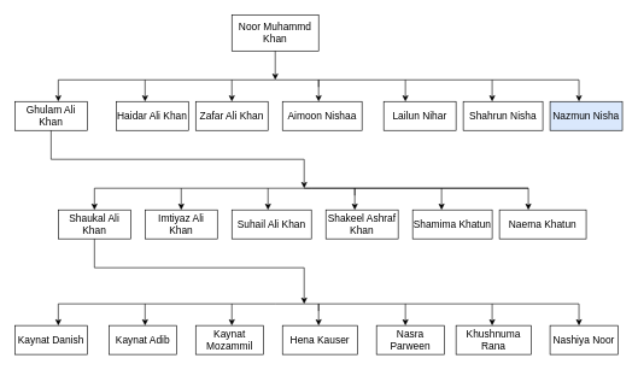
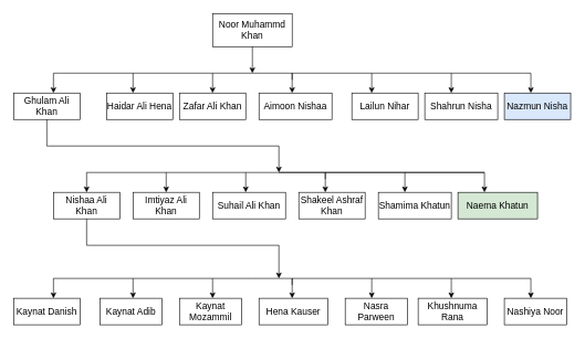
  <mxCell id="0" />
  <mxCell id="1" parent="0" />
  <mxCell id="2" value="&lt;font style=&quot;font-size: 14px;&quot;&gt;Noor Muhammd Khan&lt;/font&gt;" style="rounded=0;whiteSpace=wrap;html=1;" parent="1" vertex="1"><mxGeometry x="320" y="20" width="120" height="50" as="geometry" /></mxCell>
  <mxCell id="3" value="" style="endArrow=classic;html=1;rounded=0;exitX=0.5;exitY=1;exitDx=0;exitDy=0;" parent="1" source="2" edge="1"><mxGeometry width="50" height="50" relative="1" as="geometry"><mxPoint x="360" y="240" as="sourcePoint" /><mxPoint x="380" y="110" as="targetPoint" /></mxGeometry></mxCell>
  <mxCell id="4" value="" style="endArrow=none;html=1;rounded=0;" parent="1" edge="1"><mxGeometry width="50" height="50" relative="1" as="geometry"><mxPoint x="80" y="110" as="sourcePoint" /><mxPoint x="800" y="110" as="targetPoint" /><Array as="points"><mxPoint x="380" y="110" /></Array></mxGeometry></mxCell>
  <mxCell id="5" value="" style="endArrow=classic;html=1;rounded=0;" parent="1" edge="1"><mxGeometry width="50" height="50" relative="1" as="geometry"><mxPoint x="80" y="110" as="sourcePoint" /><mxPoint x="80" y="140" as="targetPoint" /></mxGeometry></mxCell>
  <mxCell id="6" value="" style="endArrow=classic;html=1;rounded=0;" parent="1" edge="1"><mxGeometry width="50" height="50" relative="1" as="geometry"><mxPoint x="200" y="110" as="sourcePoint" /><mxPoint x="200" y="140" as="targetPoint" /></mxGeometry></mxCell>
  <mxCell id="7" value="" style="endArrow=classic;html=1;rounded=0;" parent="1" edge="1"><mxGeometry width="50" height="50" relative="1" as="geometry"><mxPoint x="320" y="110" as="sourcePoint" /><mxPoint x="320" y="140" as="targetPoint" /></mxGeometry></mxCell>
  <mxCell id="8" value="" style="endArrow=classic;html=1;rounded=0;" parent="1" edge="1"><mxGeometry width="50" height="50" relative="1" as="geometry"><mxPoint x="440" y="120" as="sourcePoint" /><mxPoint x="440" y="140" as="targetPoint" /><Array as="points"><mxPoint x="440" y="110" /></Array></mxGeometry></mxCell>
  <mxCell id="9" value="" style="endArrow=classic;html=1;rounded=0;" parent="1" edge="1"><mxGeometry width="50" height="50" relative="1" as="geometry"><mxPoint x="560" y="110" as="sourcePoint" /><mxPoint x="560" y="140" as="targetPoint" /></mxGeometry></mxCell>
  <mxCell id="10" value="" style="endArrow=classic;html=1;rounded=0;" parent="1" edge="1"><mxGeometry width="50" height="50" relative="1" as="geometry"><mxPoint x="800" y="110" as="sourcePoint" /><mxPoint x="800" y="140" as="targetPoint" /></mxGeometry></mxCell>
  <mxCell id="11" value="" style="endArrow=classic;html=1;rounded=0;" parent="1" edge="1"><mxGeometry width="50" height="50" relative="1" as="geometry"><mxPoint x="680" y="110" as="sourcePoint" /><mxPoint x="680" y="140" as="targetPoint" /></mxGeometry></mxCell>
  <mxCell id="12" value="&lt;font style=&quot;font-size: 14px;&quot;&gt;Ghulam Ali Khan&lt;/font&gt;" style="rounded=0;whiteSpace=wrap;html=1;" parent="1" vertex="1"><mxGeometry y="140" width="100" height="40" as="geometry" x="20" /></mxCell>
- <mxCell id="13" value="&lt;font style=&quot;font-size: 14px;&quot;&gt;Haidar Ali Khan&lt;/font&gt;" style="rounded=0;whiteSpace=wrap;html=1;" parent="1" vertex="1"><mxGeometry x="160" y="140" width="100" height="40" as="geometry" /></mxCell>
+ <mxCell id="13" value="&lt;font style=&quot;font-size: 14px;&quot;&gt;Haidar Ali Hena&lt;/font&gt;" style="rounded=0;whiteSpace=wrap;html=1;" parent="1" vertex="1"><mxGeometry x="160" y="140" width="100" height="40" as="geometry" /></mxCell>
  <mxCell id="14" value="&lt;font style=&quot;font-size: 14px;&quot;&gt;Zafar Ali Khan&lt;/font&gt;" style="rounded=0;whiteSpace=wrap;html=1;" parent="1" vertex="1"><mxGeometry x="270" y="140" width="100" height="40" as="geometry" /></mxCell>
  <mxCell id="15" value="&lt;font style=&quot;font-size: 14px;&quot;&gt;Aimoon Nishaa&lt;/font&gt;" style="rounded=0;whiteSpace=wrap;html=1;" parent="1" vertex="1"><mxGeometry x="390" y="140" width="110" height="40" as="geometry" /></mxCell>
  <mxCell id="16" value="&lt;font style=&quot;font-size: 14px;&quot;&gt;Shahrun Nisha&lt;/font&gt;" style="rounded=0;whiteSpace=wrap;html=1;" parent="1" vertex="1"><mxGeometry x="640" y="140" width="110" height="40" as="geometry" /></mxCell>
  <mxCell id="17" value="&lt;font style=&quot;font-size: 14px;&quot;&gt;Nazmun Nisha&lt;/font&gt;" style="rounded=0;whiteSpace=wrap;html=1;fillColor=#dae8fc;" parent="1" vertex="1"><mxGeometry x="760" y="140" width="100" height="40" as="geometry" /></mxCell>
  <mxCell id="18" value="&lt;font style=&quot;font-size: 14px;&quot;&gt;Lailun Nihar&lt;/font&gt;" style="rounded=0;whiteSpace=wrap;html=1;" parent="1" vertex="1"><mxGeometry x="530" y="140" width="100" height="40" as="geometry" /></mxCell>
  <mxCell id="19" value="" style="endArrow=classic;html=1;rounded=0;exitX=0.5;exitY=1;exitDx=0;exitDy=0;" edge="1" parent="1" source="12"><mxGeometry width="50" height="50" relative="1" as="geometry"><mxPoint x="400" y="230" as="sourcePoint" /><mxPoint x="420" y="260" as="targetPoint" /><Array as="points"><mxPoint x="70" y="220" /><mxPoint x="420" y="220" /></Array></mxGeometry></mxCell>
  <mxCell id="20" value="" style="endArrow=none;html=1;rounded=0;" edge="1" parent="1"><mxGeometry width="50" height="50" relative="1" as="geometry"><mxPoint x="420" y="260" as="sourcePoint" /><mxPoint x="730" y="260" as="targetPoint" /><Array as="points"><mxPoint x="720" y="260" /></Array></mxGeometry></mxCell>
  <mxCell id="21" value="&lt;font style=&quot;font-size: 14px;&quot;&gt;Shamima Khatun&lt;/font&gt;" style="rounded=0;whiteSpace=wrap;html=1;" vertex="1" parent="1"><mxGeometry x="570" y="290" width="110" height="40" as="geometry" /></mxCell>
  <mxCell id="22" value="" style="endArrow=none;html=1;rounded=0;" edge="1" parent="1"><mxGeometry width="50" height="50" relative="1" as="geometry"><mxPoint x="130" y="260" as="sourcePoint" /><mxPoint x="730" y="260" as="targetPoint" /><Array as="points"><mxPoint x="430" y="260" /></Array></mxGeometry></mxCell>
  <mxCell id="23" value="" style="endArrow=classic;html=1;rounded=0;" edge="1" parent="1"><mxGeometry width="50" height="50" relative="1" as="geometry"><mxPoint x="130" y="260" as="sourcePoint" /><mxPoint x="130" y="290" as="targetPoint" /></mxGeometry></mxCell>
  <mxCell id="24" value="" style="endArrow=classic;html=1;rounded=0;" edge="1" parent="1"><mxGeometry width="50" height="50" relative="1" as="geometry"><mxPoint x="250" y="260" as="sourcePoint" /><mxPoint x="250" y="290" as="targetPoint" /></mxGeometry></mxCell>
  <mxCell id="25" value="" style="endArrow=classic;html=1;rounded=0;" edge="1" parent="1"><mxGeometry width="50" height="50" relative="1" as="geometry"><mxPoint x="370" y="260" as="sourcePoint" /><mxPoint x="370" y="290" as="targetPoint" /></mxGeometry></mxCell>
  <mxCell id="26" value="" style="endArrow=classic;html=1;rounded=0;" edge="1" parent="1"><mxGeometry width="50" height="50" relative="1" as="geometry"><mxPoint x="490" y="270" as="sourcePoint" /><mxPoint x="490" y="290" as="targetPoint" /><Array as="points"><mxPoint x="490" y="260" /></Array></mxGeometry></mxCell>
  <mxCell id="27" value="" style="endArrow=classic;html=1;rounded=0;" edge="1" parent="1"><mxGeometry width="50" height="50" relative="1" as="geometry"><mxPoint x="610" y="260" as="sourcePoint" /><mxPoint x="610" y="290" as="targetPoint" /></mxGeometry></mxCell>
  <mxCell id="28" value="" style="endArrow=classic;html=1;rounded=0;" edge="1" parent="1"><mxGeometry width="50" height="50" relative="1" as="geometry"><mxPoint x="730" y="260" as="sourcePoint" /><mxPoint x="730" y="290" as="targetPoint" /></mxGeometry></mxCell>
- <mxCell id="29" value="&lt;font style=&quot;font-size: 14px;&quot;&gt;Shaukal Ali Khan&lt;/font&gt;" style="rounded=0;whiteSpace=wrap;html=1;" vertex="1" parent="1"><mxGeometry x="80" y="290" width="100" height="40" as="geometry" /></mxCell>
+ <mxCell id="29" value="&lt;font style=&quot;font-size: 14px;&quot;&gt;Nishaa Ali Khan&lt;/font&gt;" style="rounded=0;whiteSpace=wrap;html=1;" vertex="1" parent="1"><mxGeometry x="80" y="290" width="100" height="40" as="geometry" /></mxCell>
  <mxCell id="30" value="&lt;font style=&quot;font-size: 14px;&quot;&gt;Imtiyaz Ali Khan&lt;/font&gt;" style="rounded=0;whiteSpace=wrap;html=1;" vertex="1" parent="1"><mxGeometry x="200" y="290" width="100" height="40" as="geometry" /></mxCell>
  <mxCell id="31" value="&lt;font style=&quot;font-size: 14px;&quot;&gt;Suhail Ali Khan&lt;/font&gt;" style="rounded=0;whiteSpace=wrap;html=1;" vertex="1" parent="1"><mxGeometry x="320" y="290" width="110" height="40" as="geometry" /></mxCell>
  <mxCell id="32" value="&lt;font style=&quot;font-size: 14px;&quot;&gt;Shakeel Ashraf Khan&lt;/font&gt;" style="rounded=0;whiteSpace=wrap;html=1;" vertex="1" parent="1"><mxGeometry x="450" y="290" width="100" height="40" as="geometry" /></mxCell>
- <mxCell id="33" value="&lt;font style=&quot;font-size: 14px;&quot;&gt;Naema Khatun&lt;/font&gt;" style="rounded=0;whiteSpace=wrap;html=1;" vertex="1" parent="1"><mxGeometry x="690" y="290" width="120" height="40" as="geometry" /></mxCell>
+ <mxCell id="33" value="&lt;font style=&quot;font-size: 14px;&quot;&gt;Naema Khatun&lt;/font&gt;" style="rounded=0;whiteSpace=wrap;html=1;fillColor=#d5e8d4;" vertex="1" parent="1"><mxGeometry x="690" y="290" width="120" height="40" as="geometry" /></mxCell>
  <mxCell id="34" value="" style="endArrow=classic;html=1;rounded=0;exitX=0.5;exitY=1;exitDx=0;exitDy=0;" edge="1" parent="1" source="29"><mxGeometry width="50" height="50" relative="1" as="geometry"><mxPoint x="417" y="370" as="sourcePoint" /><mxPoint x="420" y="420" as="targetPoint" /><Array as="points"><mxPoint x="130" y="370" /><mxPoint x="420" y="370" /></Array></mxGeometry></mxCell>
  <mxCell id="35" value="" style="endArrow=none;html=1;rounded=0;" edge="1" parent="1"><mxGeometry width="50" height="50" relative="1" as="geometry"><mxPoint x="80" y="420" as="sourcePoint" /><mxPoint x="800" y="420" as="targetPoint" /><Array as="points"><mxPoint x="380" y="420" /></Array></mxGeometry></mxCell>
  <mxCell id="36" value="" style="endArrow=classic;html=1;rounded=0;" edge="1" parent="1"><mxGeometry width="50" height="50" relative="1" as="geometry"><mxPoint x="80" y="420" as="sourcePoint" /><mxPoint x="80" y="450" as="targetPoint" /></mxGeometry></mxCell>
  <mxCell id="37" value="" style="endArrow=classic;html=1;rounded=0;" edge="1" parent="1"><mxGeometry width="50" height="50" relative="1" as="geometry"><mxPoint x="200" y="420" as="sourcePoint" /><mxPoint x="200" y="450" as="targetPoint" /></mxGeometry></mxCell>
  <mxCell id="38" value="" style="endArrow=classic;html=1;rounded=0;" edge="1" parent="1"><mxGeometry width="50" height="50" relative="1" as="geometry"><mxPoint x="320" y="420" as="sourcePoint" /><mxPoint x="320" y="450" as="targetPoint" /></mxGeometry></mxCell>
  <mxCell id="39" value="" style="endArrow=classic;html=1;rounded=0;" edge="1" parent="1"><mxGeometry width="50" height="50" relative="1" as="geometry"><mxPoint x="440" y="430" as="sourcePoint" /><mxPoint x="440" y="450" as="targetPoint" /><Array as="points"><mxPoint x="440" y="420" /></Array></mxGeometry></mxCell>
  <mxCell id="40" value="" style="endArrow=classic;html=1;rounded=0;" edge="1" parent="1"><mxGeometry width="50" height="50" relative="1" as="geometry"><mxPoint x="560" y="420" as="sourcePoint" /><mxPoint x="560" y="450" as="targetPoint" /></mxGeometry></mxCell>
  <mxCell id="41" value="" style="endArrow=classic;html=1;rounded=0;" edge="1" parent="1"><mxGeometry width="50" height="50" relative="1" as="geometry"><mxPoint x="800" y="420" as="sourcePoint" /><mxPoint x="800" y="450" as="targetPoint" /></mxGeometry></mxCell>
  <mxCell id="42" value="" style="endArrow=classic;html=1;rounded=0;" edge="1" parent="1"><mxGeometry width="50" height="50" relative="1" as="geometry"><mxPoint x="680" y="420" as="sourcePoint" /><mxPoint x="680" y="450" as="targetPoint" /></mxGeometry></mxCell>
  <mxCell id="43" value="&lt;font style=&quot;font-size: 14px;&quot;&gt;Kaynat Danish&lt;/font&gt;" style="rounded=0;whiteSpace=wrap;html=1;" vertex="1" parent="1"><mxGeometry y="450" width="100" height="40" as="geometry" x="20" /></mxCell>
  <mxCell id="44" value="&lt;font style=&quot;font-size: 14px;&quot;&gt;Kaynat Adib&lt;/font&gt;" style="rounded=0;whiteSpace=wrap;html=1;" vertex="1" parent="1"><mxGeometry x="150" y="450" width="94" height="40" as="geometry" /></mxCell>
  <mxCell id="45" value="&lt;font style=&quot;font-size: 14px;&quot;&gt;Kaynat Mozammil&lt;/font&gt;" style="rounded=0;whiteSpace=wrap;html=1;" vertex="1" parent="1"><mxGeometry x="270" y="450" width="94" height="40" as="geometry" /></mxCell>
  <mxCell id="46" value="&lt;font style=&quot;font-size: 14px;&quot;&gt;Hena Kauser&lt;/font&gt;" style="rounded=0;whiteSpace=wrap;html=1;" vertex="1" parent="1"><mxGeometry x="390" y="450" width="104" height="40" as="geometry" /></mxCell>
  <mxCell id="47" value="&lt;font style=&quot;font-size: 14px;&quot;&gt;Khushnuma Rana&lt;/font&gt;" style="rounded=0;whiteSpace=wrap;html=1;" vertex="1" parent="1"><mxGeometry x="630" y="450" width="104" height="40" as="geometry" /></mxCell>
  <mxCell id="48" value="&lt;font style=&quot;font-size: 14px;&quot;&gt;Nashiya Noor&lt;/font&gt;" style="rounded=0;whiteSpace=wrap;html=1;" vertex="1" parent="1"><mxGeometry x="760" y="450" width="94" height="40" as="geometry" /></mxCell>
  <mxCell id="49" value="&lt;font style=&quot;font-size: 14px;&quot;&gt;Nasra Parween&lt;/font&gt;" style="rounded=0;whiteSpace=wrap;html=1;" vertex="1" parent="1"><mxGeometry x="520" y="450" width="94" height="40" as="geometry" /></mxCell>
